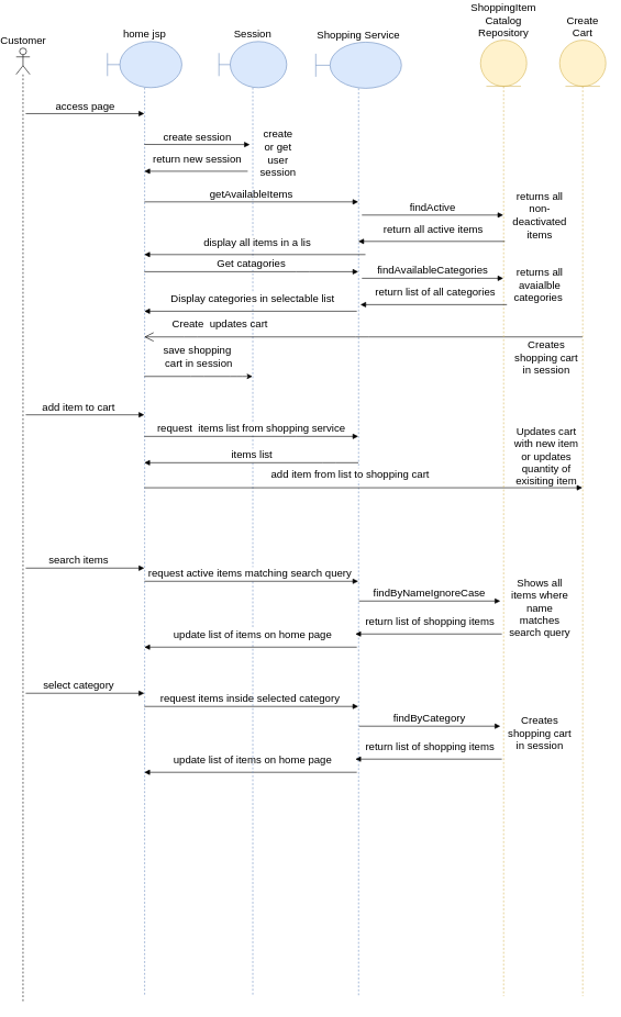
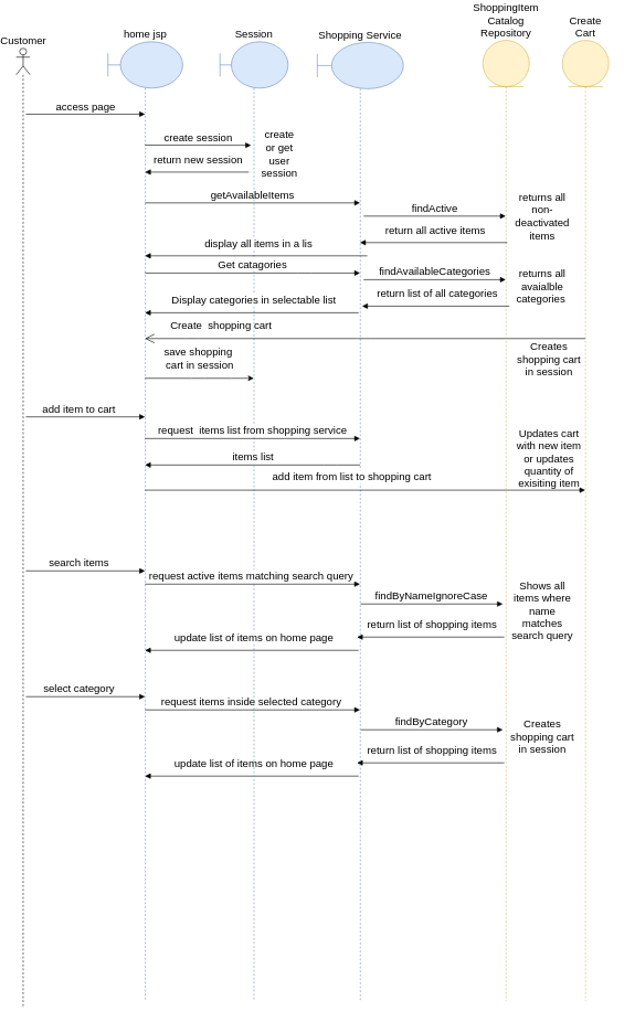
  <mxCell id="0" />
  <mxCell id="1" parent="0" />
  <mxCell id="2" value="Customer" style="shape=umlLifeline;participant=umlActor;perimeter=lifelinePerimeter;whiteSpace=wrap;html=1;container=1;collapsible=0;recursiveResize=0;verticalAlign=bottom;spacingTop=36;labelBackgroundColor=#ffffff;outlineConnect=0;labelPosition=center;verticalLabelPosition=top;align=center;fontSize=16;" parent="1" vertex="1"><mxGeometry x="20.5" y="32.5" width="20.8" height="1449.5" as="geometry" /></mxCell>
  <mxCell id="3" value="access page" style="html=1;verticalAlign=bottom;endArrow=block;fontSize=16;" parent="2" target="4" edge="1"><mxGeometry width="80" relative="1" as="geometry"><mxPoint x="14.5" y="99.5" as="sourcePoint" /><mxPoint x="94.5" y="99.5" as="targetPoint" /></mxGeometry></mxCell>
  <mxCell id="4" value="home jsp" style="shape=umlLifeline;participant=umlBoundary;perimeter=lifelinePerimeter;whiteSpace=wrap;html=1;container=1;collapsible=0;recursiveResize=0;verticalAlign=bottom;spacingTop=36;labelBackgroundColor=#ffffff;outlineConnect=0;size=70;fillColor=#dae8fc;strokeColor=#6c8ebf;labelPosition=center;verticalLabelPosition=top;align=center;fontSize=16;" parent="1" vertex="1"><mxGeometry x="159" y="22.57" width="112.82" height="1449.43" as="geometry" /></mxCell>
  <mxCell id="5" value="getAvailableItems" style="html=1;verticalAlign=bottom;endArrow=block;fontSize=16;" edge="1" parent="4"><mxGeometry width="80" relative="1" as="geometry"><mxPoint x="56" y="243.43" as="sourcePoint" /><mxPoint x="380.5" y="243.43" as="targetPoint" /></mxGeometry></mxCell>
  <mxCell id="6" value="search items" style="html=1;verticalAlign=bottom;endArrow=block;fontSize=16;" edge="1" parent="4"><mxGeometry x="-0.111" width="80" relative="1" as="geometry"><mxPoint x="-124" y="799.43" as="sourcePoint" /><mxPoint x="55.91" y="799.43" as="targetPoint" /><mxPoint as="offset" /></mxGeometry></mxCell>
  <mxCell id="7" value="select category" style="html=1;verticalAlign=bottom;endArrow=block;fontSize=16;" edge="1" parent="4"><mxGeometry x="-0.111" width="80" relative="1" as="geometry"><mxPoint x="-124" y="989.43" as="sourcePoint" /><mxPoint x="55.91" y="989.43" as="targetPoint" /><mxPoint as="offset" /></mxGeometry></mxCell>
  <mxCell id="8" value="request items inside selected category" style="html=1;verticalAlign=bottom;endArrow=block;fontSize=16;" edge="1" parent="4"><mxGeometry x="-0.014" width="80" relative="1" as="geometry"><mxPoint x="56" y="1009.43" as="sourcePoint" /><mxPoint x="380.5" y="1009.43" as="targetPoint" /><mxPoint as="offset" /></mxGeometry></mxCell>
  <mxCell id="9" value="update list of items on home page" style="html=1;verticalAlign=bottom;endArrow=block;fontSize=16;" edge="1" parent="4"><mxGeometry x="-0.02" y="-8" width="80" relative="1" as="geometry"><mxPoint x="378.32" y="1109.43" as="sourcePoint" /><mxPoint x="55.91" y="1109.43" as="targetPoint" /><mxPoint y="1" as="offset" /></mxGeometry></mxCell>
  <mxCell id="10" value="findByCategory" style="html=1;verticalAlign=bottom;endArrow=block;fontSize=16;" edge="1" parent="4"><mxGeometry x="-0.014" width="80" relative="1" as="geometry"><mxPoint x="381.5" y="1039.43" as="sourcePoint" /><mxPoint x="596" y="1039.43" as="targetPoint" /><mxPoint as="offset" /></mxGeometry></mxCell>
  <mxCell id="11" value="return list of shopping items" style="html=1;verticalAlign=bottom;endArrow=block;fontSize=16;" edge="1" parent="4"><mxGeometry x="-0.02" y="-8" width="80" relative="1" as="geometry"><mxPoint x="598.32" y="1089.43" as="sourcePoint" /><mxPoint x="376" y="1089.43" as="targetPoint" /><mxPoint y="1" as="offset" /></mxGeometry></mxCell>
  <mxCell id="12" value="Shopping Service" style="shape=umlLifeline;participant=umlBoundary;perimeter=lifelinePerimeter;whiteSpace=wrap;html=1;container=1;collapsible=0;recursiveResize=0;verticalAlign=bottom;spacingTop=36;labelBackgroundColor=#ffffff;outlineConnect=0;size=70;fillColor=#dae8fc;strokeColor=#6c8ebf;labelPosition=center;verticalLabelPosition=top;align=center;fontSize=16;" parent="1" vertex="1"><mxGeometry x="475" y="23.53" width="130" height="1448.47" as="geometry" /></mxCell>
  <mxCell id="13" value="Session" style="shape=umlLifeline;participant=umlBoundary;perimeter=lifelinePerimeter;whiteSpace=wrap;html=1;container=1;collapsible=0;recursiveResize=0;verticalAlign=bottom;spacingTop=36;labelBackgroundColor=#ffffff;outlineConnect=0;size=70;fillColor=#dae8fc;strokeColor=#6c8ebf;labelPosition=center;verticalLabelPosition=top;align=center;fontSize=16;" parent="1" vertex="1"><mxGeometry x="328.09" y="22.57" width="102.82" height="1449.43" as="geometry" /></mxCell>
  <mxCell id="14" value="display all items in a lis" style="html=1;verticalAlign=bottom;endArrow=block;fontSize=16;" edge="1" parent="13"><mxGeometry x="-0.02" y="-8" width="80" relative="1" as="geometry"><mxPoint x="222.32" y="323.43" as="sourcePoint" /><mxPoint x="-113.18" y="323.43" as="targetPoint" /><mxPoint y="1" as="offset" /></mxGeometry></mxCell>
- <mxCell id="15" value="Create&amp;nbsp; updates cart" style="text;html=1;strokeColor=none;fillColor=none;align=center;verticalAlign=middle;whiteSpace=wrap;rounded=0;fontSize=16;" parent="13" vertex="1"><mxGeometry x="-83.09" y="418.43" width="169.59" height="20" as="geometry" /></mxCell>
+ <mxCell id="15" value="Create&amp;nbsp; shopping cart" style="text;html=1;strokeColor=none;fillColor=none;align=center;verticalAlign=middle;whiteSpace=wrap;rounded=0;fontSize=16;" parent="13" vertex="1"><mxGeometry x="-83.09" y="418.43" width="169.59" height="20" as="geometry" /></mxCell>
  <mxCell id="16" value="Display categories in selectable list" style="html=1;verticalAlign=bottom;endArrow=block;fontSize=16;" edge="1" parent="13" target="4"><mxGeometry x="-0.02" y="-8" width="80" relative="1" as="geometry"><mxPoint x="209.23" y="409.43" as="sourcePoint" /><mxPoint x="-13.09" y="409.43" as="targetPoint" /><mxPoint y="1" as="offset" /></mxGeometry></mxCell>
  <mxCell id="17" value="request active items matching search query" style="html=1;verticalAlign=bottom;endArrow=block;fontSize=16;" edge="1" parent="13" target="12"><mxGeometry x="-0.014" width="80" relative="1" as="geometry"><mxPoint x="-113.09" y="819.43" as="sourcePoint" /><mxPoint x="66.82" y="819.43" as="targetPoint" /><mxPoint as="offset" /></mxGeometry></mxCell>
  <mxCell id="18" value="update list of items on home page" style="html=1;verticalAlign=bottom;endArrow=block;fontSize=16;" edge="1" parent="13" target="4"><mxGeometry x="-0.02" y="-8" width="80" relative="1" as="geometry"><mxPoint x="209.23" y="919.43" as="sourcePoint" /><mxPoint x="-13.09" y="919.43" as="targetPoint" /><mxPoint y="1" as="offset" /></mxGeometry></mxCell>
  <mxCell id="19" value="create session" style="html=1;verticalAlign=bottom;endArrow=block;fontSize=16;" parent="1" edge="1"><mxGeometry width="80" relative="1" as="geometry"><mxPoint x="215" y="178.79" as="sourcePoint" /><mxPoint x="375" y="179" as="targetPoint" /></mxGeometry></mxCell>
  <mxCell id="20" value="return new session" style="html=1;verticalAlign=bottom;endArrow=block;fontSize=16;" parent="1" edge="1"><mxGeometry x="-0.02" y="-8" width="80" relative="1" as="geometry"><mxPoint x="371.82" y="219.5" as="sourcePoint" /><mxPoint x="215" y="219.5" as="targetPoint" /><mxPoint y="1" as="offset" /></mxGeometry></mxCell>
  <mxCell id="21" value="create or get user session" style="text;html=1;strokeColor=none;fillColor=none;align=center;verticalAlign=middle;whiteSpace=wrap;rounded=0;fontSize=16;" parent="1" vertex="1"><mxGeometry x="390.91" y="182" width="54.09" height="20" as="geometry" /></mxCell>
  <mxCell id="22" value="save shopping&lt;br&gt;&amp;nbsp;cart in session" style="endArrow=classic;html=1;fontSize=16;" parent="1" edge="1"><mxGeometry x="-0.024" y="30" width="50" height="50" relative="1" as="geometry"><mxPoint x="214.91" y="531" as="sourcePoint" /><mxPoint x="379" y="531" as="targetPoint" /><mxPoint as="offset" /><Array as="points"><mxPoint x="295" y="531" /><mxPoint x="355" y="531" /></Array></mxGeometry></mxCell>
  <mxCell id="23" value="Create Cart" style="shape=umlLifeline;participant=umlEntity;perimeter=lifelinePerimeter;whiteSpace=wrap;html=1;container=1;collapsible=0;recursiveResize=0;verticalAlign=bottom;spacingTop=36;labelBackgroundColor=#ffffff;outlineConnect=0;fontSize=16;size=70;labelPosition=center;verticalLabelPosition=top;align=center;fillColor=#fff2cc;strokeColor=#d6b656;" parent="1" vertex="1"><mxGeometry x="845" y="20.53" width="70" height="1451.47" as="geometry" /></mxCell>
  <mxCell id="24" value="" style="endArrow=open;endFill=1;endSize=12;html=1;fontSize=16;" parent="1" edge="1"><mxGeometry width="160" relative="1" as="geometry"><mxPoint x="879.5" y="471" as="sourcePoint" /><mxPoint x="214.91" y="471" as="targetPoint" /><Array as="points"><mxPoint x="545" y="471" /><mxPoint x="285" y="471" /></Array></mxGeometry></mxCell>
  <mxCell id="25" value="add item to cart" style="html=1;verticalAlign=bottom;endArrow=block;fontSize=16;" parent="1" edge="1"><mxGeometry x="-0.111" width="80" relative="1" as="geometry"><mxPoint x="35" y="589.29" as="sourcePoint" /><mxPoint x="214.91" y="589.29" as="targetPoint" /><mxPoint as="offset" /></mxGeometry></mxCell>
  <mxCell id="26" value="add item from list to shopping cart" style="html=1;verticalAlign=bottom;endArrow=block;fontSize=16;" parent="1" target="23" edge="1"><mxGeometry x="-0.06" y="8" width="80" relative="1" as="geometry"><mxPoint x="215" y="700" as="sourcePoint" /><mxPoint x="295" y="700" as="targetPoint" /><mxPoint as="offset" /></mxGeometry></mxCell>
  <mxCell id="27" value="request&amp;nbsp; items list from shopping service" style="html=1;verticalAlign=bottom;endArrow=block;fontSize=16;" parent="1" source="4" target="12" edge="1"><mxGeometry width="80" relative="1" as="geometry"><mxPoint x="5" y="652" as="sourcePoint" /><mxPoint x="85" y="652" as="targetPoint" /><Array as="points"><mxPoint x="435" y="622" /></Array></mxGeometry></mxCell>
  <mxCell id="28" value="items list" style="html=1;verticalAlign=bottom;endArrow=block;fontSize=16;" parent="1" source="12" target="4" edge="1"><mxGeometry width="80" relative="1" as="geometry"><mxPoint x="255" y="352" as="sourcePoint" /><mxPoint x="335" y="352" as="targetPoint" /><Array as="points"><mxPoint x="495" y="662" /></Array></mxGeometry></mxCell>
  <mxCell id="29" value="ShoppingItem&lt;br&gt;Catalog&lt;br&gt;Repository" style="shape=umlLifeline;participant=umlEntity;perimeter=lifelinePerimeter;whiteSpace=wrap;html=1;container=1;collapsible=0;recursiveResize=0;verticalAlign=bottom;spacingTop=36;labelBackgroundColor=#ffffff;outlineConnect=0;fontSize=16;size=70;labelPosition=center;verticalLabelPosition=top;align=center;fillColor=#fff2cc;strokeColor=#d6b656;" vertex="1" parent="1"><mxGeometry x="725" y="20.53" width="70" height="1451.47" as="geometry" /></mxCell>
  <mxCell id="30" value="findByNameIgnoreCase" style="html=1;verticalAlign=bottom;endArrow=block;fontSize=16;" edge="1" parent="29"><mxGeometry x="-0.014" width="80" relative="1" as="geometry"><mxPoint x="-184.5" y="851.47" as="sourcePoint" /><mxPoint x="30" y="851.47" as="targetPoint" /><mxPoint as="offset" /></mxGeometry></mxCell>
  <mxCell id="31" value="findActive" style="html=1;verticalAlign=bottom;endArrow=block;fontSize=16;" edge="1" parent="1"><mxGeometry width="80" relative="1" as="geometry"><mxPoint x="545" y="286" as="sourcePoint" /><mxPoint x="759.5" y="286" as="targetPoint" /></mxGeometry></mxCell>
  <mxCell id="32" value="returns all non-deactivated items" style="text;html=1;strokeColor=none;fillColor=none;align=center;verticalAlign=middle;whiteSpace=wrap;rounded=0;fontSize=16;" vertex="1" parent="1"><mxGeometry x="765" y="276" width="100" height="20" as="geometry" /></mxCell>
  <mxCell id="33" value="return all active items" style="html=1;verticalAlign=bottom;endArrow=block;fontSize=16;" edge="1" parent="1"><mxGeometry x="-0.02" y="-8" width="80" relative="1" as="geometry"><mxPoint x="761.82" y="326" as="sourcePoint" /><mxPoint x="539.5" y="326" as="targetPoint" /><mxPoint y="1" as="offset" /></mxGeometry></mxCell>
  <mxCell id="34" value="Get catagories" style="html=1;verticalAlign=bottom;endArrow=block;fontSize=16;" edge="1" parent="1" source="4" target="12"><mxGeometry width="80" relative="1" as="geometry"><mxPoint x="215" y="392" as="sourcePoint" /><mxPoint x="375" y="392.21" as="targetPoint" /><Array as="points"><mxPoint x="455" y="372" /></Array></mxGeometry></mxCell>
  <mxCell id="35" value="findAvailableCategories" style="html=1;verticalAlign=bottom;endArrow=block;fontSize=16;" edge="1" parent="1"><mxGeometry width="80" relative="1" as="geometry"><mxPoint x="545" y="382" as="sourcePoint" /><mxPoint x="759.5" y="382" as="targetPoint" /></mxGeometry></mxCell>
  <mxCell id="36" value="return list of all categories" style="html=1;verticalAlign=bottom;endArrow=block;fontSize=16;" edge="1" parent="1"><mxGeometry x="-0.02" y="-8" width="80" relative="1" as="geometry"><mxPoint x="765" y="422" as="sourcePoint" /><mxPoint x="542.68" y="422" as="targetPoint" /><mxPoint y="1" as="offset" /></mxGeometry></mxCell>
  <mxCell id="37" value="return list of shopping items" style="html=1;verticalAlign=bottom;endArrow=block;fontSize=16;" edge="1" parent="1"><mxGeometry x="-0.02" y="-8" width="80" relative="1" as="geometry"><mxPoint x="757.32" y="922" as="sourcePoint" /><mxPoint x="535" y="922" as="targetPoint" /><mxPoint y="1" as="offset" /></mxGeometry></mxCell>
  <mxCell id="38" value="returns all avaialble categories&amp;nbsp;" style="text;html=1;strokeColor=none;fillColor=none;align=center;verticalAlign=middle;whiteSpace=wrap;rounded=0;fontSize=16;" vertex="1" parent="1"><mxGeometry x="765" y="382" width="100" height="20" as="geometry" /></mxCell>
  <mxCell id="39" value="Creates shopping cart in session" style="text;html=1;strokeColor=none;fillColor=none;align=center;verticalAlign=middle;whiteSpace=wrap;rounded=0;fontSize=16;" vertex="1" parent="1"><mxGeometry x="775" y="492" width="100" height="20" as="geometry" /></mxCell>
  <mxCell id="40" value="Updates cart with new item or updates quantity of exisiting item" style="text;html=1;strokeColor=none;fillColor=none;align=center;verticalAlign=middle;whiteSpace=wrap;rounded=0;fontSize=16;" vertex="1" parent="1"><mxGeometry x="775" y="642" width="100" height="20" as="geometry" /></mxCell>
  <mxCell id="41" value="Shows all items where name matches search query" style="text;html=1;strokeColor=none;fillColor=none;align=center;verticalAlign=middle;whiteSpace=wrap;rounded=0;fontSize=16;" vertex="1" parent="1"><mxGeometry x="765" y="872" width="100" height="20" as="geometry" /></mxCell>
  <mxCell id="42" value="Creates shopping cart in session" style="text;html=1;strokeColor=none;fillColor=none;align=center;verticalAlign=middle;whiteSpace=wrap;rounded=0;fontSize=16;" vertex="1" parent="1"><mxGeometry x="765" y="1062" width="100" height="20" as="geometry" /></mxCell>
